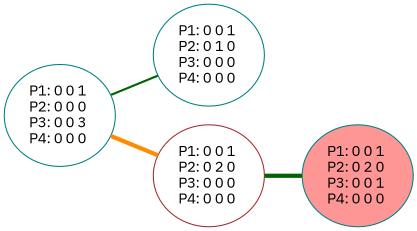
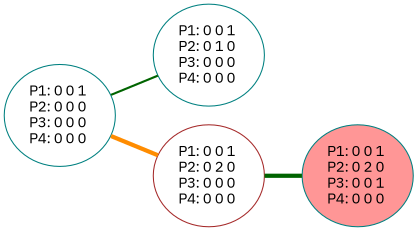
  graph {
    color=black
    fontname="IBM Plex Sans"
    rankdir=LR
    node [color=teal fontname="IBM Plex Sans"]
    edge [color=darkgreen fontname="IBM Plex Sans" style=bold penwidth=4.0]
-   n1 [label="P1: 0 0 1 \nP2: 0 0 0 \nP3: 0 0 3 \nP4: 0 0 0 \n"]
+   n1 [label="P1: 0 0 1 \nP2: 0 0 0 \nP3: 0 0 0 \nP4: 0 0 0 \n"]
    n2 [label="P1: 0 0 1 \nP2: 0 1 0 \nP3: 0 0 0 \nP4: 0 0 0 \n"]
    n3 [color=brown label="P1: 0 0 1 \nP2: 0 2 0 \nP3: 0 0 0 \nP4: 0 0 0 \n"]
    n4 [fillcolor="#FF9696" label="P1: 0 0 1 \nP2: 0 2 0 \nP3: 0 0 1 \nP4: 0 0 0 \n" style=filled]
    n1 -- n2 [penwidth=""]
    n1 -- n3 [color=darkorange]
    n3 -- n4
  }
